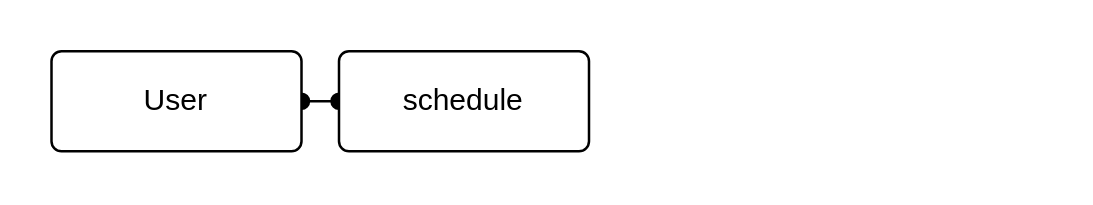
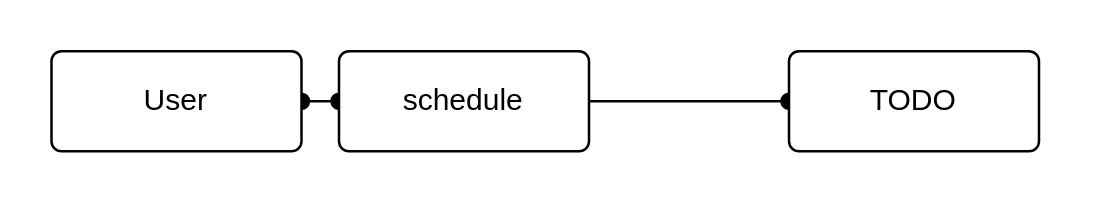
  <mxCell id="0" />
  <mxCell id="1" parent="0" />
  <mxCell id="2" style="html=1;exitX=1;exitY=0.5;exitDx=0;exitDy=0;entryX=0;entryY=0.5;entryDx=0;entryDy=0;endArrow=oval;endFill=1;startArrow=oval;startFill=1;" parent="1" source="3" target="5" edge="1"><mxGeometry relative="1" as="geometry" /></mxCell>
  <mxCell id="3" value="User" style="rounded=1;arcSize=10;whiteSpace=wrap;html=1;align=center;" parent="1" vertex="1"><mxGeometry x="20" y="20" width="100" height="40" as="geometry" /></mxCell>
+ <mxCell id="4" style="edgeStyle=none;html=1;exitX=1;exitY=0.5;exitDx=0;exitDy=0;entryX=0;entryY=0.5;entryDx=0;entryDy=0;endArrow=oval;endFill=1;" parent="1" source="5" target="6" edge="1"><mxGeometry relative="1" as="geometry" /></mxCell>
  <mxCell id="5" value="schedule" style="rounded=1;arcSize=10;whiteSpace=wrap;html=1;align=center;" parent="1" vertex="1"><mxGeometry x="135" y="20" width="100" height="40" as="geometry" /></mxCell>
+ <mxCell id="6" value="TODO" style="rounded=1;arcSize=10;whiteSpace=wrap;html=1;align=center;" parent="1" vertex="1"><mxGeometry x="315" y="20" width="100" height="40" as="geometry" /></mxCell>
